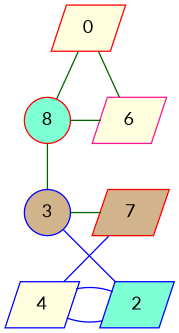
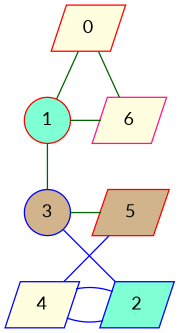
  graph {
    fontname=Lato
    node [color=red fillcolor=lightyellow fontname=Lato shape=parallelogram style=filled]
    edge [color=darkgreen fontname=Lato]
-   1 [fillcolor=aquamarine shape=circle label=8]
+   1 [fillcolor=aquamarine shape=circle]
    6 [color=deeppink]
    3 [color=blue fillcolor=tan shape=circle]
-   5 [fillcolor=tan label=7]
+   5 [fillcolor=tan]
    2 [color=blue fillcolor=aquamarine]
    4 [color=blue]
    n7 [label=0]
    subgraph sub_1 {
      rank=same
      1
      6
    }
    subgraph sub_2 {
      rank=same
      3
      5
    }
    subgraph sub_3 {
      rank=max
      2
      4
    }
    1 -- 6
    1 -- 3
    3 -- 5
    2 -- 3 [color=blue]
    2 -- 4 [color=blue]
    4 -- 5 [color=blue]
    4 -- 2 [color=blue]
    n7 -- 1
    n7 -- 6
  }
